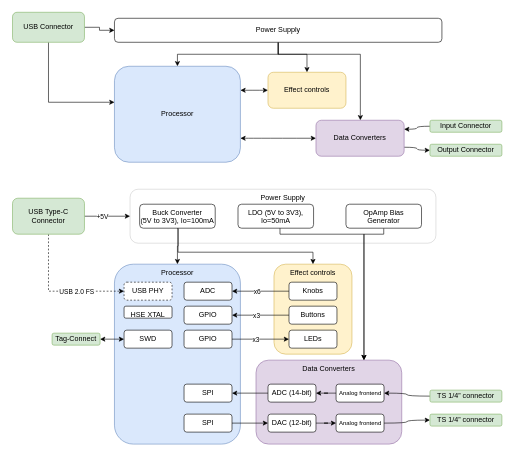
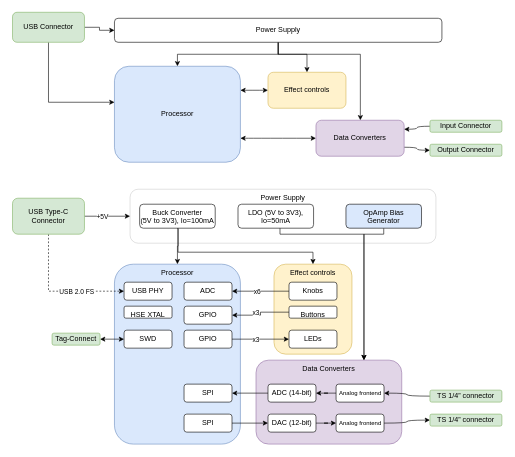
  <mxCell id="0" />
  <mxCell id="1" parent="0" />
  <mxCell id="2" value="Data Converters" style="rounded=1;whiteSpace=wrap;html=1;fillColor=#e1d5e7;strokeColor=#9673a6;verticalAlign=top;" parent="1" vertex="1"><mxGeometry x="426" y="600" width="243" height="140" as="geometry" /></mxCell>
  <mxCell id="3" value="Effect controls" style="rounded=1;whiteSpace=wrap;html=1;fillColor=#fff2cc;strokeColor=#d6b656;verticalAlign=top;" parent="1" vertex="1"><mxGeometry x="456" y="440" width="130" height="150" as="geometry" /></mxCell>
  <mxCell id="4" value="Processor" style="rounded=1;whiteSpace=wrap;html=1;fillColor=#dae8fc;strokeColor=#6c8ebf;verticalAlign=top;horizontal=1;" parent="1" vertex="1"><mxGeometry x="190" y="440" width="210" height="300" as="geometry" /></mxCell>
  <mxCell id="5" value="Power Supply" style="rounded=1;whiteSpace=wrap;html=1;verticalAlign=top;opacity=20;labelBackgroundColor=default;align=center;" parent="1" vertex="1"><mxGeometry x="216" y="315" width="510" height="90" as="geometry" /></mxCell>
  <mxCell id="6" value="" style="edgeStyle=orthogonalEdgeStyle;rounded=0;orthogonalLoop=1;jettySize=auto;html=1;" parent="1" source="8" target="12" edge="1"><mxGeometry relative="1" as="geometry" /></mxCell>
  <mxCell id="7" style="edgeStyle=orthogonalEdgeStyle;rounded=0;orthogonalLoop=1;jettySize=auto;html=1;entryX=0;entryY=0.5;entryDx=0;entryDy=0;" parent="1" source="8" edge="1"><mxGeometry relative="1" as="geometry"><mxPoint x="190" y="170" as="targetPoint" /><Array as="points"><mxPoint x="80" y="170" /></Array></mxGeometry></mxCell>
  <mxCell id="8" value="USB Connector" style="rounded=1;whiteSpace=wrap;html=1;fillColor=#d5e8d4;strokeColor=#82b366;" parent="1" vertex="1"><mxGeometry x="20" y="20" width="120" height="50" as="geometry" /></mxCell>
  <mxCell id="9" value="" style="edgeStyle=orthogonalEdgeStyle;rounded=0;orthogonalLoop=1;jettySize=auto;html=1;entryX=0.5;entryY=0;entryDx=0;entryDy=0;" parent="1" source="12" target="19" edge="1"><mxGeometry relative="1" as="geometry"><mxPoint x="340" y="90" as="sourcePoint" /><mxPoint x="295" y="140" as="targetPoint" /><Array as="points"><mxPoint x="463" y="90" /><mxPoint x="295" y="90" /></Array></mxGeometry></mxCell>
  <mxCell id="10" style="edgeStyle=orthogonalEdgeStyle;rounded=0;orthogonalLoop=1;jettySize=auto;html=1;entryX=0.5;entryY=0;entryDx=0;entryDy=0;" parent="1" source="12" target="21" edge="1"><mxGeometry relative="1" as="geometry"><Array as="points"><mxPoint x="463" y="90" /><mxPoint x="511" y="90" /></Array></mxGeometry></mxCell>
  <mxCell id="11" style="edgeStyle=orthogonalEdgeStyle;rounded=0;orthogonalLoop=1;jettySize=auto;html=1;exitX=0.5;exitY=1;exitDx=0;exitDy=0;" parent="1" source="12" target="15" edge="1"><mxGeometry relative="1" as="geometry"><Array as="points"><mxPoint x="463" y="90" /><mxPoint x="600" y="90" /></Array></mxGeometry></mxCell>
  <mxCell id="12" value="Power Supply" style="rounded=1;whiteSpace=wrap;html=1;" parent="1" vertex="1"><mxGeometry x="190" y="30" width="546" height="40" as="geometry" /></mxCell>
  <mxCell id="13" value="" style="edgeStyle=orthogonalEdgeStyle;rounded=0;orthogonalLoop=1;jettySize=auto;html=1;startArrow=classic;startFill=1;entryX=0;entryY=0.5;entryDx=0;entryDy=0;curved=1;exitX=1;exitY=0.75;exitDx=0;exitDy=0;" parent="1" source="19" target="15" edge="1"><mxGeometry relative="1" as="geometry" /></mxCell>
  <mxCell id="14" style="edgeStyle=orthogonalEdgeStyle;rounded=0;orthogonalLoop=1;jettySize=auto;html=1;entryX=0;entryY=0.5;entryDx=0;entryDy=0;exitX=1;exitY=0.75;exitDx=0;exitDy=0;curved=1;" parent="1" source="15" target="18" edge="1"><mxGeometry relative="1" as="geometry" /></mxCell>
  <mxCell id="15" value="Data Converters" style="rounded=1;whiteSpace=wrap;html=1;fillColor=#e1d5e7;strokeColor=#9673a6;" parent="1" vertex="1"><mxGeometry x="526" y="200" width="147" height="60" as="geometry" /></mxCell>
  <mxCell id="16" style="edgeStyle=orthogonalEdgeStyle;rounded=0;orthogonalLoop=1;jettySize=auto;html=1;entryX=1;entryY=0.25;entryDx=0;entryDy=0;curved=1;" parent="1" source="17" target="15" edge="1"><mxGeometry relative="1" as="geometry" /></mxCell>
  <mxCell id="17" value="Input Connector" style="rounded=1;whiteSpace=wrap;html=1;fillColor=#d5e8d4;strokeColor=#82b366;" parent="1" vertex="1"><mxGeometry x="716" y="200" width="120" height="20" as="geometry" /></mxCell>
  <mxCell id="18" value="Output Connector" style="rounded=1;whiteSpace=wrap;html=1;fillColor=#d5e8d4;strokeColor=#82b366;" parent="1" vertex="1"><mxGeometry x="716" y="240" width="120" height="20" as="geometry" /></mxCell>
  <mxCell id="19" value="Processor" style="rounded=1;whiteSpace=wrap;html=1;fillColor=#dae8fc;strokeColor=#6c8ebf;" parent="1" vertex="1"><mxGeometry x="190" y="110" width="210" height="160" as="geometry" /></mxCell>
  <mxCell id="20" style="edgeStyle=orthogonalEdgeStyle;rounded=0;orthogonalLoop=1;jettySize=auto;html=1;entryX=1;entryY=0.25;entryDx=0;entryDy=0;curved=1;startArrow=classic;startFill=1;" parent="1" source="21" target="19" edge="1"><mxGeometry relative="1" as="geometry" /></mxCell>
  <mxCell id="21" value="Effect controls" style="rounded=1;whiteSpace=wrap;html=1;fillColor=#fff2cc;strokeColor=#d6b656;" parent="1" vertex="1"><mxGeometry x="446" y="120" width="130" height="60" as="geometry" /></mxCell>
  <mxCell id="22" value="" style="edgeStyle=orthogonalEdgeStyle;rounded=0;orthogonalLoop=1;jettySize=auto;html=1;" parent="1" source="26" target="5" edge="1"><mxGeometry relative="1" as="geometry" /></mxCell>
  <mxCell id="23" value="+5V" style="edgeLabel;html=1;align=center;verticalAlign=middle;resizable=0;points=[];" parent="22" vertex="1" connectable="0"><mxGeometry x="0.023" relative="1" as="geometry"><mxPoint x="-10" as="offset" /></mxGeometry></mxCell>
  <mxCell id="24" style="edgeStyle=orthogonalEdgeStyle;rounded=0;orthogonalLoop=1;jettySize=auto;html=1;entryX=0;entryY=0.5;entryDx=0;entryDy=0;dashed=1;" parent="1" source="26" target="38" edge="1"><mxGeometry relative="1" as="geometry"><mxPoint x="190" y="500" as="targetPoint" /><Array as="points"><mxPoint x="80" y="485" /></Array></mxGeometry></mxCell>
  <mxCell id="25" value="USB 2.0 FS" style="edgeLabel;html=1;align=center;verticalAlign=middle;resizable=0;points=[];" parent="24" vertex="1" connectable="0"><mxGeometry x="0.173" relative="1" as="geometry"><mxPoint x="11" as="offset" /></mxGeometry></mxCell>
  <mxCell id="26" value="USB Type-C Connector" style="rounded=1;whiteSpace=wrap;html=1;fillColor=#d5e8d4;strokeColor=#82b366;" parent="1" vertex="1"><mxGeometry x="20" y="330" width="120" height="60" as="geometry" /></mxCell>
  <mxCell id="27" value="" style="edgeStyle=orthogonalEdgeStyle;rounded=0;orthogonalLoop=1;jettySize=auto;html=1;entryX=0.5;entryY=0;entryDx=0;entryDy=0;exitX=0.5;exitY=1;exitDx=0;exitDy=0;" parent="1" source="34" target="4" edge="1"><mxGeometry relative="1" as="geometry"><mxPoint x="463" y="400" as="sourcePoint" /><mxPoint x="295" y="470" as="targetPoint" /><Array as="points"><mxPoint x="296" y="380" /><mxPoint x="296" y="410" /><mxPoint x="295" y="410" /></Array></mxGeometry></mxCell>
  <mxCell id="28" style="edgeStyle=orthogonalEdgeStyle;rounded=0;orthogonalLoop=1;jettySize=auto;html=1;entryX=0.5;entryY=0;entryDx=0;entryDy=0;exitX=0.5;exitY=1;exitDx=0;exitDy=0;" parent="1" source="34" target="3" edge="1"><mxGeometry relative="1" as="geometry"><Array as="points"><mxPoint x="296" y="380" /><mxPoint x="296" y="420" /><mxPoint x="521" y="420" /></Array></mxGeometry></mxCell>
  <mxCell id="29" style="edgeStyle=orthogonalEdgeStyle;rounded=0;orthogonalLoop=1;jettySize=auto;html=1;exitX=0.5;exitY=1;exitDx=0;exitDy=0;" parent="1" edge="1"><mxGeometry relative="1" as="geometry"><Array as="points"><mxPoint x="466" y="390" /><mxPoint x="606" y="390" /><mxPoint x="606" y="600" /></Array><mxPoint x="466" y="370" as="sourcePoint" /><mxPoint x="606" y="600" as="targetPoint" /></mxGeometry></mxCell>
  <mxCell id="30" style="edgeStyle=orthogonalEdgeStyle;rounded=0;orthogonalLoop=1;jettySize=auto;html=1;entryX=0;entryY=0.5;entryDx=0;entryDy=0;exitX=1;exitY=0.5;exitDx=0;exitDy=0;curved=1;" parent="1" source="64" target="33" edge="1"><mxGeometry relative="1" as="geometry"><mxPoint x="641" y="705" as="sourcePoint" /></mxGeometry></mxCell>
  <mxCell id="31" style="edgeStyle=orthogonalEdgeStyle;rounded=0;orthogonalLoop=1;jettySize=auto;html=1;entryX=1;entryY=0.5;entryDx=0;entryDy=0;curved=1;" parent="1" source="32" target="61" edge="1"><mxGeometry relative="1" as="geometry" /></mxCell>
  <mxCell id="32" value="TS 1/4” connector" style="rounded=1;whiteSpace=wrap;html=1;fillColor=#d5e8d4;strokeColor=#82b366;" parent="1" vertex="1"><mxGeometry x="716" y="650" width="120" height="20" as="geometry" /></mxCell>
  <mxCell id="33" value="TS 1/4” connector" style="rounded=1;whiteSpace=wrap;html=1;fillColor=#d5e8d4;strokeColor=#82b366;" parent="1" vertex="1"><mxGeometry x="716" y="690" width="120" height="20" as="geometry" /></mxCell>
  <mxCell id="34" value="Buck Converter&lt;br&gt;(5V to 3V3), Io=100mA" style="rounded=1;whiteSpace=wrap;html=1;verticalAlign=top;" parent="1" vertex="1"><mxGeometry x="232" y="340" width="126" height="40" as="geometry" /></mxCell>
  <mxCell id="35" value="LDO (5V to 3V3), Io=50mA" style="rounded=1;whiteSpace=wrap;html=1;verticalAlign=top;" parent="1" vertex="1"><mxGeometry x="396" y="340" width="126" height="40" as="geometry" /></mxCell>
  <mxCell id="36" style="edgeStyle=orthogonalEdgeStyle;rounded=0;orthogonalLoop=1;jettySize=auto;html=1;" parent="1" source="37" edge="1"><mxGeometry relative="1" as="geometry"><mxPoint x="606" y="600" as="targetPoint" /><Array as="points"><mxPoint x="639" y="390" /><mxPoint x="606" y="390" /><mxPoint x="606" y="600" /></Array></mxGeometry></mxCell>
- <mxCell id="37" value="OpAmp Bias Generator" style="rounded=1;whiteSpace=wrap;html=1;verticalAlign=top;" parent="1" vertex="1"><mxGeometry x="576" y="340" width="126" height="40" as="geometry" /></mxCell>
- <mxCell id="38" value="USB PHY" style="rounded=1;whiteSpace=wrap;html=1;verticalAlign=top;dashed=1;" parent="1" vertex="1"><mxGeometry x="206" y="470" width="80" height="30" as="geometry" /></mxCell>
+ <mxCell id="37" value="OpAmp Bias Generator" style="rounded=1;whiteSpace=wrap;html=1;verticalAlign=top;fillColor=#dae8fc;" parent="1" vertex="1"><mxGeometry x="576" y="340" width="126" height="40" as="geometry" /></mxCell>
+ <mxCell id="38" value="USB PHY" style="rounded=1;whiteSpace=wrap;html=1;verticalAlign=top;" parent="1" vertex="1"><mxGeometry x="206" y="470" width="80" height="30" as="geometry" /></mxCell>
  <mxCell id="39" value="HSE XTAL" style="rounded=1;whiteSpace=wrap;html=1;verticalAlign=top;" parent="1" vertex="1"><mxGeometry x="206" y="510" width="80" height="20" as="geometry" /></mxCell>
  <mxCell id="40" style="edgeStyle=orthogonalEdgeStyle;rounded=0;orthogonalLoop=1;jettySize=auto;html=1;entryX=1;entryY=0.5;entryDx=0;entryDy=0;startArrow=classic;startFill=1;" parent="1" source="41" target="42" edge="1"><mxGeometry relative="1" as="geometry" /></mxCell>
  <mxCell id="41" value="SWD" style="rounded=1;whiteSpace=wrap;html=1;verticalAlign=top;" parent="1" vertex="1"><mxGeometry x="206" y="550" width="80" height="30" as="geometry" /></mxCell>
  <mxCell id="42" value="Tag-Connect" style="rounded=1;whiteSpace=wrap;html=1;fillColor=#d5e8d4;strokeColor=#82b366;" parent="1" vertex="1"><mxGeometry x="86" y="555" width="80" height="20" as="geometry" /></mxCell>
  <mxCell id="43" value="Knobs" style="rounded=1;whiteSpace=wrap;html=1;verticalAlign=top;" parent="1" vertex="1"><mxGeometry x="481" y="470" width="80" height="30" as="geometry" /></mxCell>
  <mxCell id="44" value="" style="edgeStyle=orthogonalEdgeStyle;rounded=0;orthogonalLoop=1;jettySize=auto;html=1;entryX=1;entryY=0.5;entryDx=0;entryDy=0;" parent="1" source="46" target="53" edge="1"><mxGeometry relative="1" as="geometry" /></mxCell>
  <mxCell id="45" value="x3" style="edgeLabel;html=1;align=center;verticalAlign=middle;resizable=0;points=[];" parent="44" vertex="1" connectable="0"><mxGeometry x="-0.455" relative="1" as="geometry"><mxPoint x="-29" as="offset" /></mxGeometry></mxCell>
- <mxCell id="46" value="Buttons" style="rounded=1;whiteSpace=wrap;html=1;verticalAlign=top;" parent="1" vertex="1"><mxGeometry x="481" y="510" width="80" height="30" as="geometry" /></mxCell>
+ <mxCell id="46" value="Buttons" style="rounded=1;whiteSpace=wrap;html=1;verticalAlign=top;" parent="1" vertex="1"><mxGeometry x="481" y="510" width="80" height="20" as="geometry" /></mxCell>
  <mxCell id="47" value="LEDs" style="rounded=1;whiteSpace=wrap;html=1;verticalAlign=top;" parent="1" vertex="1"><mxGeometry x="481" y="550" width="80" height="30" as="geometry" /></mxCell>
  <mxCell id="48" style="edgeStyle=orthogonalEdgeStyle;rounded=0;orthogonalLoop=1;jettySize=auto;html=1;entryX=0;entryY=0.5;entryDx=0;entryDy=0;startArrow=classic;startFill=1;endArrow=none;endFill=0;" parent="1" source="50" target="43" edge="1"><mxGeometry relative="1" as="geometry" /></mxCell>
  <mxCell id="49" value="x6" style="edgeLabel;html=1;align=center;verticalAlign=middle;resizable=0;points=[];" parent="48" vertex="1" connectable="0"><mxGeometry x="-0.129" y="-1" relative="1" as="geometry"><mxPoint as="offset" /></mxGeometry></mxCell>
  <mxCell id="50" value="ADC" style="rounded=1;whiteSpace=wrap;html=1;verticalAlign=top;" parent="1" vertex="1"><mxGeometry x="306" y="470" width="80" height="30" as="geometry" /></mxCell>
  <mxCell id="51" style="edgeStyle=orthogonalEdgeStyle;rounded=0;orthogonalLoop=1;jettySize=auto;html=1;entryX=0;entryY=0.5;entryDx=0;entryDy=0;exitX=1;exitY=0.5;exitDx=0;exitDy=0;" parent="1" source="57" target="47" edge="1"><mxGeometry relative="1" as="geometry"><Array as="points" /></mxGeometry></mxCell>
  <mxCell id="52" value="x3" style="edgeLabel;html=1;align=center;verticalAlign=middle;resizable=0;points=[];" parent="51" vertex="1" connectable="0"><mxGeometry x="0.251" y="2" relative="1" as="geometry"><mxPoint x="-20" y="2" as="offset" /></mxGeometry></mxCell>
  <mxCell id="53" value="GPIO" style="rounded=1;whiteSpace=wrap;html=1;verticalAlign=top;" parent="1" vertex="1"><mxGeometry x="306" y="510" width="80" height="30" as="geometry" /></mxCell>
  <mxCell id="54" value="SPI" style="rounded=1;whiteSpace=wrap;html=1;verticalAlign=top;" parent="1" vertex="1"><mxGeometry x="306" y="640" width="80" height="30" as="geometry" /></mxCell>
  <mxCell id="55" style="edgeStyle=orthogonalEdgeStyle;rounded=0;orthogonalLoop=1;jettySize=auto;html=1;entryX=0;entryY=0.5;entryDx=0;entryDy=0;" parent="1" source="56" target="63" edge="1"><mxGeometry relative="1" as="geometry" /></mxCell>
  <mxCell id="56" value="SPI" style="rounded=1;whiteSpace=wrap;html=1;verticalAlign=top;" parent="1" vertex="1"><mxGeometry x="306" y="690" width="80" height="30" as="geometry" /></mxCell>
  <mxCell id="57" value="GPIO" style="rounded=1;whiteSpace=wrap;html=1;verticalAlign=top;" parent="1" vertex="1"><mxGeometry x="306" y="550" width="80" height="30" as="geometry" /></mxCell>
  <mxCell id="58" style="edgeStyle=orthogonalEdgeStyle;rounded=0;orthogonalLoop=1;jettySize=auto;html=1;entryX=1;entryY=0.5;entryDx=0;entryDy=0;" parent="1" source="59" target="54" edge="1"><mxGeometry relative="1" as="geometry" /></mxCell>
  <mxCell id="59" value="ADC (14-bit)" style="rounded=1;whiteSpace=wrap;html=1;verticalAlign=top;" parent="1" vertex="1"><mxGeometry x="446" y="640" width="80" height="30" as="geometry" /></mxCell>
  <mxCell id="60" style="edgeStyle=orthogonalEdgeStyle;rounded=0;orthogonalLoop=1;jettySize=auto;html=1;entryX=1;entryY=0.5;entryDx=0;entryDy=0;" parent="1" source="61" target="59" edge="1"><mxGeometry relative="1" as="geometry" /></mxCell>
  <mxCell id="61" value="&lt;font style=&quot;font-size: 10px;&quot;&gt;Analog frontend&lt;/font&gt;" style="rounded=1;whiteSpace=wrap;html=1;verticalAlign=top;" parent="1" vertex="1"><mxGeometry x="559.5" y="640" width="80" height="30" as="geometry" /></mxCell>
  <mxCell id="62" style="edgeStyle=orthogonalEdgeStyle;rounded=0;orthogonalLoop=1;jettySize=auto;html=1;entryX=0;entryY=0.5;entryDx=0;entryDy=0;" parent="1" source="63" target="64" edge="1"><mxGeometry relative="1" as="geometry"><mxPoint x="561" y="705" as="targetPoint" /></mxGeometry></mxCell>
  <mxCell id="63" value="DAC (12-bit)" style="rounded=1;whiteSpace=wrap;html=1;verticalAlign=top;" parent="1" vertex="1"><mxGeometry x="446" y="690" width="80" height="30" as="geometry" /></mxCell>
  <mxCell id="64" value="&lt;font style=&quot;font-size: 10px;&quot;&gt;Analog frontend&lt;/font&gt;" style="rounded=1;whiteSpace=wrap;html=1;verticalAlign=top;" parent="1" vertex="1"><mxGeometry x="559.5" y="690" width="80" height="30" as="geometry" /></mxCell>
